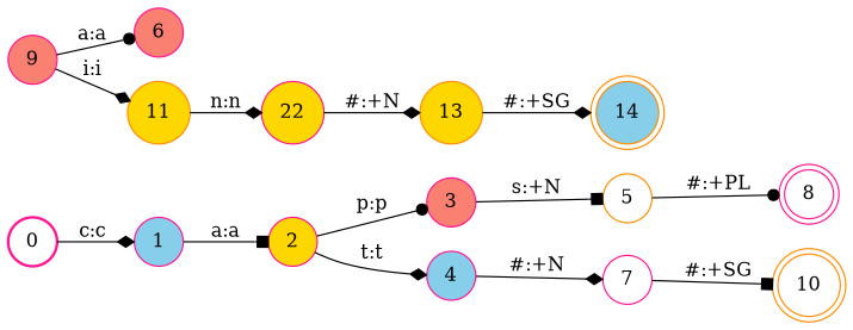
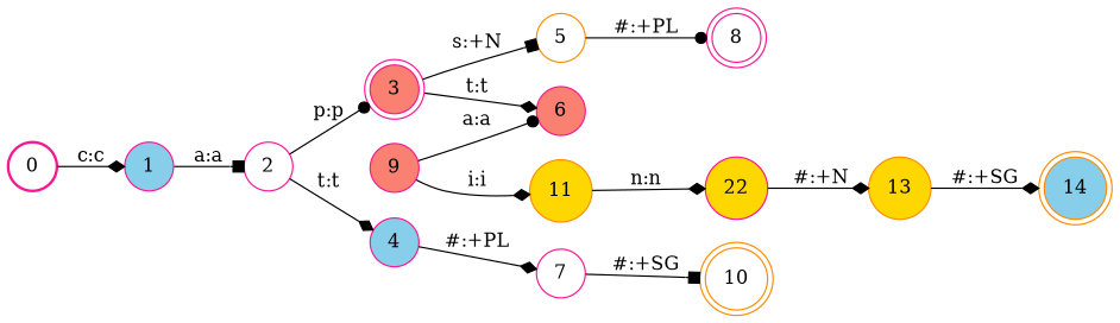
  digraph {
    fontname="DejaVu Serif"
    nodesep=0.25
    rankdir=LR
    ranksep=0.4
    node [color=deeppink fillcolor=white fontname="DejaVu Serif" fontsize=14 shape=circle style="solid,filled"]
    edge [arrowhead=diamond fontname="DejaVu Serif" fontsize=14]
    n1 [label=0 style="bold,filled"]
    n2 [fillcolor=skyblue label=1]
-   n3 [fillcolor=gold label=2]
-   n4 [fillcolor=salmon label=3]
+   n3 [label=2]
+   n4 [fillcolor=salmon label=3 shape=doublecircle]
    n5 [fillcolor=skyblue label=4]
    n6 [color=darkorange label=5]
    n7 [fillcolor=salmon label=6]
    n8 [label=7]
    n9 [label=8 shape=doublecircle]
    n10 [color=darkorange label=10 shape=doublecircle]
    n11 [fillcolor=salmon label=9]
    n12 [color=darkorange fillcolor=gold label=11]
    n13 [fillcolor=gold label=22]
    n14 [color=darkorange fillcolor=gold label=13]
    n15 [color=darkorange fillcolor=skyblue label=14 shape=doublecircle]
    n1 -> n2 [label="c:c"]
    n2 -> n3 [arrowhead=box label="a:a"]
    n3 -> n4 [arrowhead=dot label="p:p"]
    n3 -> n5 [label="t:t"]
    n4 -> n6 [arrowhead=box label="s:+N"]
-   n5 -> n8 [label="#:+N"]
+   n4 -> n7 [label="t:t"]
+   n5 -> n8 [label="#:+PL"]
    n6 -> n9 [arrowhead=dot label="#:+PL"]
    n8 -> n10 [arrowhead=box label="#:+SG"]
    n11 -> n7 [arrowhead=dot label="a:a"]
    n11 -> n12 [label="i:i"]
    n12 -> n13 [label="n:n"]
    n13 -> n14 [label="#:+N"]
    n14 -> n15 [label="#:+SG"]
  }
